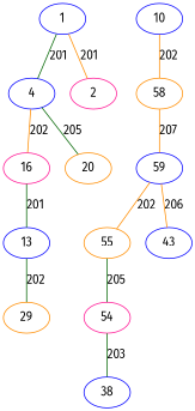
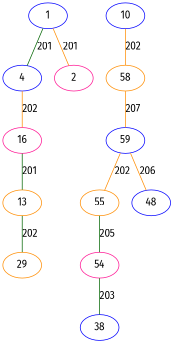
  graph {
    fontname="Fira Sans"
    node [color=blue fontname="Fira Sans"]
    edge [color=darkgreen fontname="Fira Sans"]
    1
    4
    2 [color=deeppink]
    16 [color=deeppink]
-   20 [color=darkorange]
-   13
+   13 [color=darkorange]
    58 [color=darkorange]
    10
    29 [color=darkorange]
    59
    55 [color=darkorange]
-   43
+   43 [label=48]
    54 [color=deeppink]
    38
    1 -- 4 [label=201]
    1 -- 2 [color=darkorange label=201]
    4 -- 16 [color=darkorange label=202]
-   4 -- 20 [label=205]
    16 -- 13 [label=201]
    13 -- 29 [label=202]
    58 -- 59 [color=darkorange label=207]
    10 -- 58 [color=darkorange label=202]
    59 -- 55 [color=darkorange label=202]
    59 -- 43 [color=darkorange label=206]
    55 -- 54 [label=205]
    54 -- 38 [label=203]
  }
